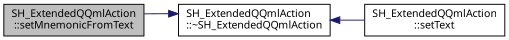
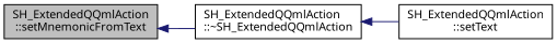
  digraph {
    rankdir=LR
    node [color=black fontname=Verdana fontsize=11 shape=record]
    edge [color=midnightblue dir=back fontname=Verdana fontsize=11 labelfontname=Verdana labelfontsize=11 style=solid]
    n1 [fillcolor=grey75 fontcolor=black height=0.2 label="SH_ExtendedQQmlAction\l::setMnemonicFromText" style=filled width=0.4]
    n2 [height=0.2 label="SH_ExtendedQQmlAction\l::~SH_ExtendedQQmlAction" width=0.4]
    n3 [height=0.2 label="SH_ExtendedQQmlAction\l::setText" width=0.4]
-   n2 -> n1
+   n1 -> n2
    n2 -> n3
  }
